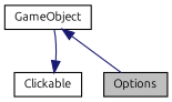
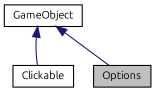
  digraph {
    fontname=Ubuntu
    node [color=black fillcolor=white fontname=Ubuntu fontsize=10 shape=record style=filled]
    edge [color=midnightblue dir=back fontname=Ubuntu fontsize=10 labelfontname=Helvetica labelfontsize=10 style=solid]
    n1 [fillcolor=grey75 fontcolor=black height=0.2 label=Options width=0.4]
    n2 [height=0.2 label=Clickable width=0.4]
    n3 [height=0.2 label=GameObject width=0.4]
    n3 -> n1
-   n2 -> n3
+   n3 -> n2
  }
